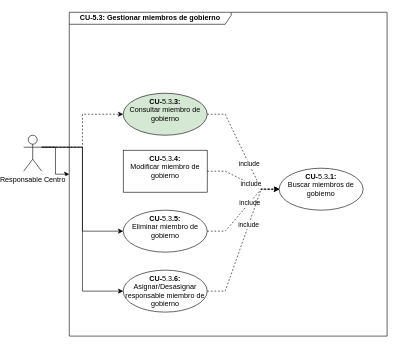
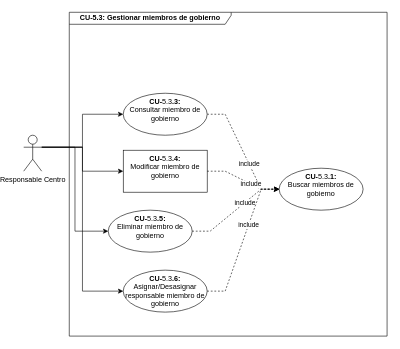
  <mxCell id="0" />
  <mxCell id="1" parent="0" />
- <mxCell id="2" style="edgeStyle=orthogonalEdgeStyle;rounded=0;orthogonalLoop=1;jettySize=auto;html=1;exitX=1;exitY=0.333;exitDx=0;exitDy=0;exitPerimeter=0;entryX=0;entryY=0.5;entryDx=0;entryDy=0;dashed=1;" parent="1" source="12" target="8" edge="1"><mxGeometry relative="1" as="geometry"><mxPoint x="-59" y="145" as="sourcePoint" /></mxGeometry></mxCell>
- <mxCell id="3" style="edgeStyle=orthogonalEdgeStyle;rounded=0;orthogonalLoop=1;jettySize=auto;html=1;exitX=1;exitY=0.333;exitDx=0;exitDy=0;exitPerimeter=0;" parent="1" source="12" target="4" edge="1"><mxGeometry relative="1" as="geometry"><mxPoint x="-59" y="145" as="sourcePoint" /></mxGeometry></mxCell>
+ <mxCell id="2" style="edgeStyle=orthogonalEdgeStyle;rounded=0;orthogonalLoop=1;jettySize=auto;html=1;exitX=1;exitY=0.333;exitDx=0;exitDy=0;exitPerimeter=0;entryX=0;entryY=0.5;entryDx=0;entryDy=0;" parent="1" source="12" target="8" edge="1"><mxGeometry relative="1" as="geometry"><mxPoint x="-59" y="145" as="sourcePoint" /></mxGeometry></mxCell>
+ <mxCell id="3" style="edgeStyle=orthogonalEdgeStyle;rounded=0;orthogonalLoop=1;jettySize=auto;html=1;exitX=1;exitY=0.333;exitDx=0;exitDy=0;exitPerimeter=0;entryX=0;entryY=0.5;entryDx=0;entryDy=0;" parent="1" source="12" target="9" edge="1"><mxGeometry relative="1" as="geometry"><mxPoint x="-59" y="145" as="sourcePoint" /></mxGeometry></mxCell>
  <mxCell id="4" value="CU-5.3: Gestionar miembros de gobierno" style="shape=umlFrame;whiteSpace=wrap;html=1;width=270;height=20;fontStyle=1" parent="1" vertex="1"><mxGeometry x="96" y="20" width="530" height="540" as="geometry" /></mxCell>
  <mxCell id="5" value="&lt;b&gt;CU-&lt;/b&gt;5.3&lt;b&gt;.1: &lt;br&gt;&lt;/b&gt;Buscar miembros de gobierno" style="ellipse;whiteSpace=wrap;html=1;verticalAlign=top;" parent="1" vertex="1"><mxGeometry x="446" y="280" width="140" height="70" as="geometry" /></mxCell>
  <mxCell id="6" style="edgeStyle=entityRelationEdgeStyle;rounded=0;orthogonalLoop=1;jettySize=auto;html=1;exitX=1;exitY=0.5;exitDx=0;exitDy=0;entryX=0;entryY=0.5;entryDx=0;entryDy=0;dashed=1;" parent="1" source="8" target="5" edge="1"><mxGeometry relative="1" as="geometry" /></mxCell>
  <mxCell id="7" value="include" style="edgeLabel;html=1;align=center;verticalAlign=middle;resizable=0;points=[];" parent="6" vertex="1" connectable="0"><mxGeometry x="0.224" relative="1" as="geometry"><mxPoint as="offset" /></mxGeometry></mxCell>
- <mxCell id="8" value="&lt;b&gt;CU-&lt;/b&gt;5.3&lt;b&gt;.3: &lt;br&gt;&lt;/b&gt;Consultar miembro de gobierno" style="ellipse;whiteSpace=wrap;html=1;verticalAlign=top;fillColor=#d5e8d4;" parent="1" vertex="1"><mxGeometry x="186" y="155" width="140" height="70" as="geometry" /></mxCell>
+ <mxCell id="8" value="&lt;b&gt;CU-&lt;/b&gt;5.3&lt;b&gt;.3: &lt;br&gt;&lt;/b&gt;Consultar miembro de gobierno" style="ellipse;whiteSpace=wrap;html=1;verticalAlign=top;" parent="1" vertex="1"><mxGeometry x="186" y="155" width="140" height="70" as="geometry" /></mxCell>
  <mxCell id="9" value="&lt;b&gt;CU-&lt;/b&gt;5.3&lt;b&gt;.4: &lt;br&gt;&lt;/b&gt;Modificar miembro de gobierno" style="whiteSpace=wrap;html=1;verticalAlign=top;rounded=0;" parent="1" vertex="1"><mxGeometry x="186" y="250" width="140" height="70" as="geometry" /></mxCell>
  <mxCell id="10" style="edgeStyle=orthogonalEdgeStyle;rounded=0;orthogonalLoop=1;jettySize=auto;html=1;exitX=1;exitY=0.333;exitDx=0;exitDy=0;exitPerimeter=0;entryX=0;entryY=0.5;entryDx=0;entryDy=0;" parent="1" source="12" target="13" edge="1"><mxGeometry relative="1" as="geometry" /></mxCell>
  <mxCell id="11" style="edgeStyle=orthogonalEdgeStyle;rounded=0;orthogonalLoop=1;jettySize=auto;html=1;exitX=1;exitY=0.333;exitDx=0;exitDy=0;exitPerimeter=0;entryX=0;entryY=0.5;entryDx=0;entryDy=0;" parent="1" source="12" target="14" edge="1"><mxGeometry relative="1" as="geometry" /></mxCell>
  <mxCell id="12" value="&lt;span style=&quot;background-color: rgb(255 , 255 , 255)&quot;&gt;Responsable Centro&lt;/span&gt;" style="shape=umlActor;verticalLabelPosition=bottom;verticalAlign=top;html=1;outlineConnect=0;" parent="1" vertex="1"><mxGeometry x="20" y="225" width="30" height="60" as="geometry" /></mxCell>
- <mxCell id="13" value="&lt;b&gt;CU-&lt;/b&gt;5.3&lt;b&gt;.5: &lt;br&gt;&lt;/b&gt;Eliminar miembro de gobierno" style="ellipse;whiteSpace=wrap;html=1;verticalAlign=top;" parent="1" vertex="1"><mxGeometry x="186" y="350" width="140" height="70" as="geometry" /></mxCell>
+ <mxCell id="13" value="&lt;b&gt;CU-&lt;/b&gt;5.3&lt;b&gt;.5: &lt;br&gt;&lt;/b&gt;Eliminar miembro de gobierno" style="ellipse;whiteSpace=wrap;html=1;verticalAlign=top;" parent="1" vertex="1"><mxGeometry x="161" y="350" width="140" height="70" as="geometry" /></mxCell>
  <mxCell id="14" value="&lt;b&gt;CU-&lt;/b&gt;5.3&lt;b&gt;.6: &lt;br&gt;&lt;/b&gt;Asignar/Desasignar responsable miembro de gobierno" style="ellipse;whiteSpace=wrap;html=1;verticalAlign=top;" parent="1" vertex="1"><mxGeometry x="186" y="450" width="140" height="70" as="geometry" /></mxCell>
  <mxCell id="15" style="edgeStyle=entityRelationEdgeStyle;rounded=0;orthogonalLoop=1;jettySize=auto;html=1;exitX=1;exitY=0.5;exitDx=0;exitDy=0;dashed=1;entryX=0;entryY=0.5;entryDx=0;entryDy=0;" parent="1" source="9" target="5" edge="1"><mxGeometry relative="1" as="geometry"><mxPoint x="336" y="200" as="sourcePoint" /><mxPoint x="446" y="260" as="targetPoint" /></mxGeometry></mxCell>
  <mxCell id="16" value="include" style="edgeLabel;html=1;align=center;verticalAlign=middle;resizable=0;points=[];" parent="15" vertex="1" connectable="0"><mxGeometry x="0.224" relative="1" as="geometry"><mxPoint as="offset" /></mxGeometry></mxCell>
  <mxCell id="17" style="edgeStyle=entityRelationEdgeStyle;rounded=0;orthogonalLoop=1;jettySize=auto;html=1;exitX=1;exitY=0.5;exitDx=0;exitDy=0;dashed=1;entryX=0;entryY=0.5;entryDx=0;entryDy=0;" parent="1" source="13" target="5" edge="1"><mxGeometry relative="1" as="geometry"><mxPoint x="336" y="295" as="sourcePoint" /><mxPoint x="456" y="270" as="targetPoint" /></mxGeometry></mxCell>
  <mxCell id="18" value="include" style="edgeLabel;html=1;align=center;verticalAlign=middle;resizable=0;points=[];" parent="17" vertex="1" connectable="0"><mxGeometry x="0.224" relative="1" as="geometry"><mxPoint as="offset" /></mxGeometry></mxCell>
  <mxCell id="19" style="edgeStyle=entityRelationEdgeStyle;rounded=0;orthogonalLoop=1;jettySize=auto;html=1;exitX=1;exitY=0.5;exitDx=0;exitDy=0;dashed=1;entryX=0;entryY=0.5;entryDx=0;entryDy=0;" parent="1" source="14" target="5" edge="1"><mxGeometry relative="1" as="geometry"><mxPoint x="336" y="395" as="sourcePoint" /><mxPoint x="456" y="270" as="targetPoint" /></mxGeometry></mxCell>
  <mxCell id="20" value="include" style="edgeLabel;html=1;align=center;verticalAlign=middle;resizable=0;points=[];" parent="19" vertex="1" connectable="0"><mxGeometry x="0.224" relative="1" as="geometry"><mxPoint as="offset" /></mxGeometry></mxCell>
